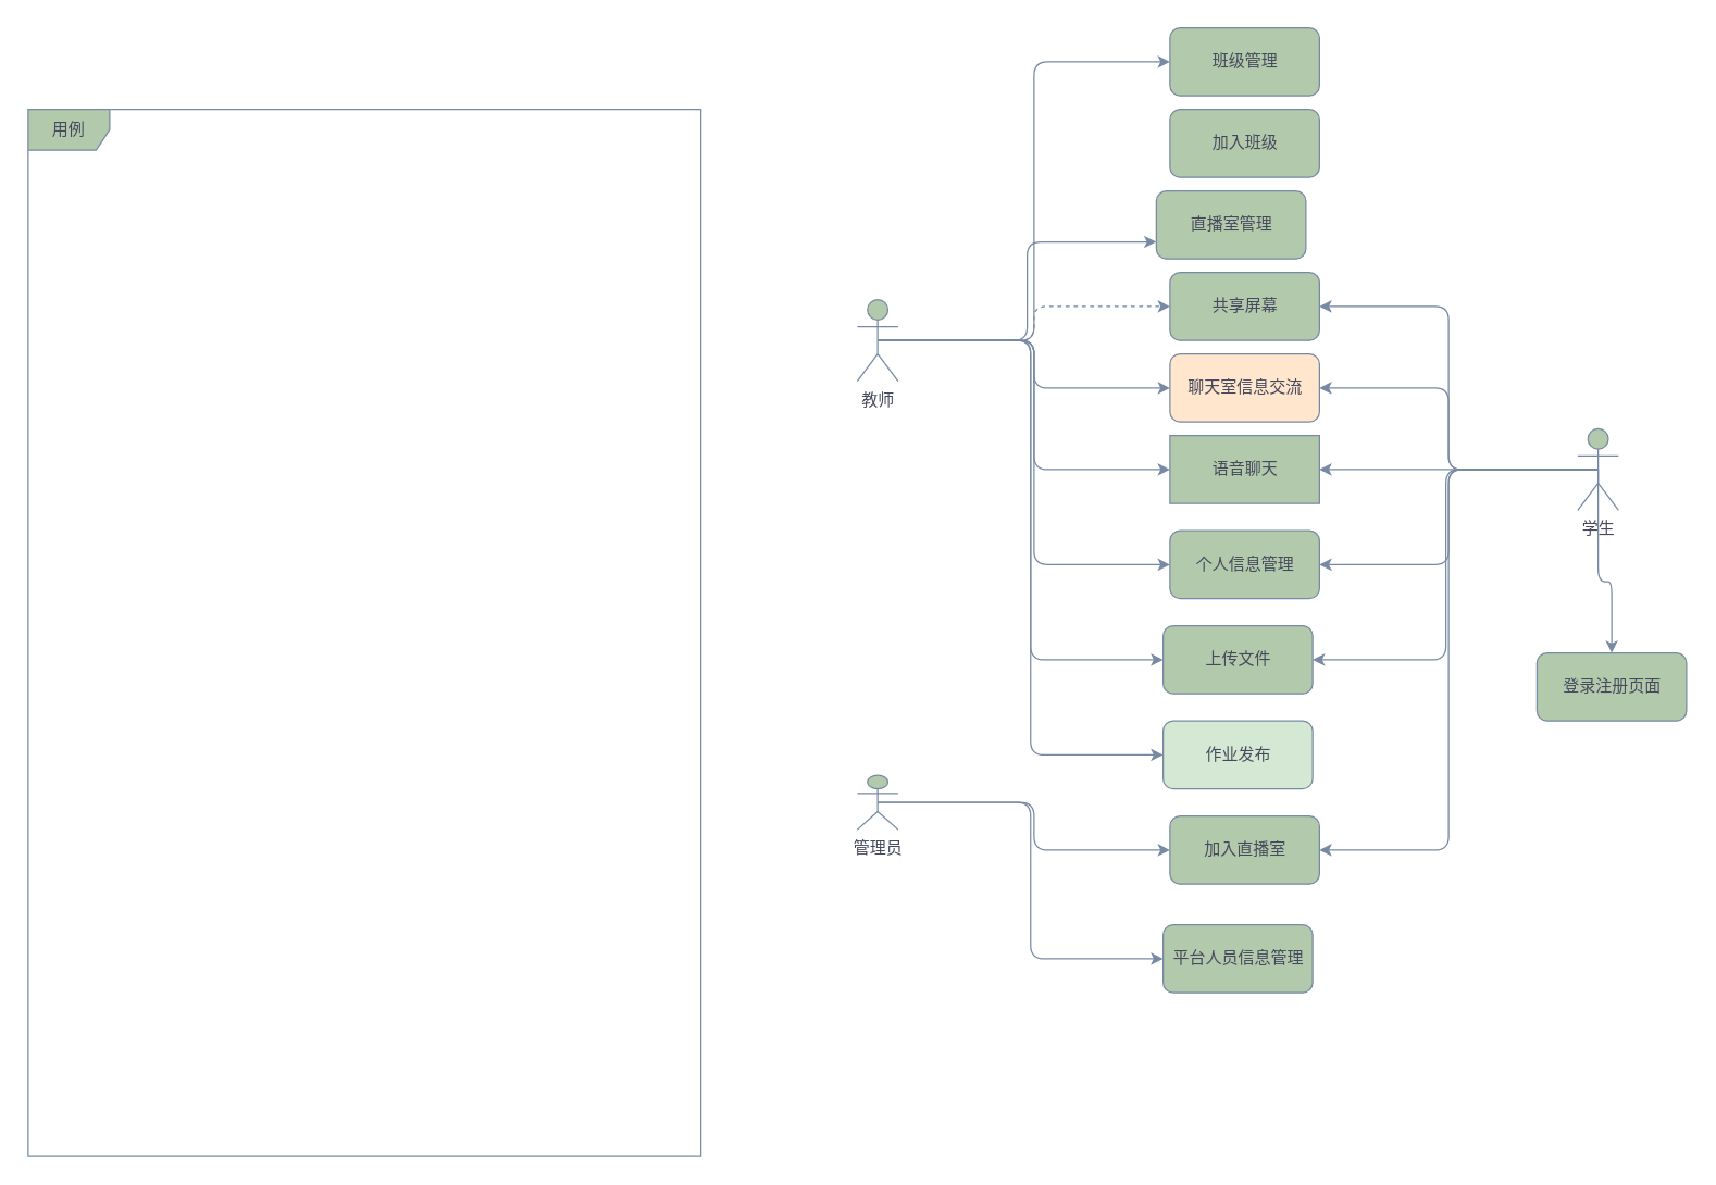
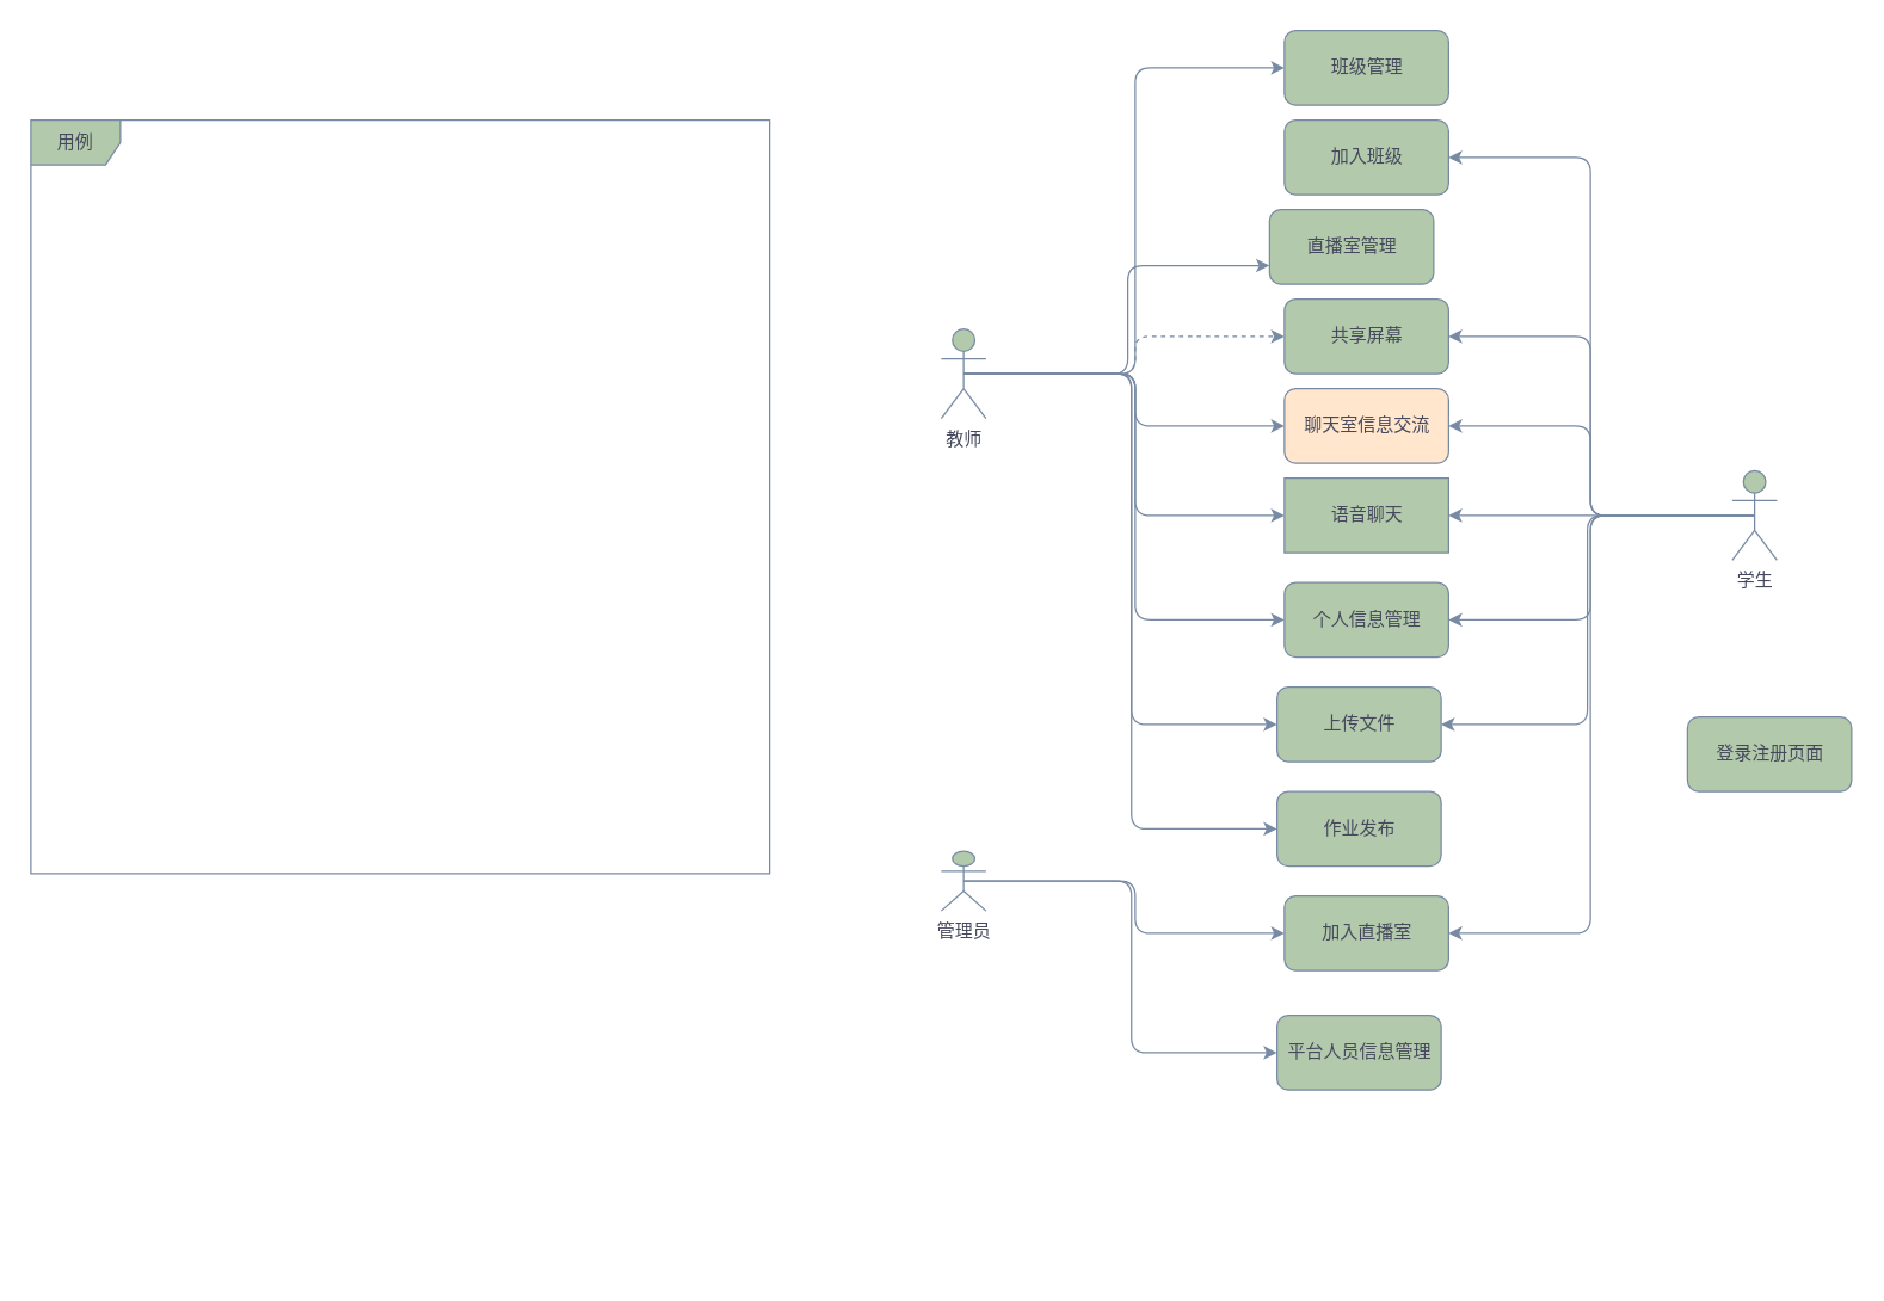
  <mxCell id="0" />
  <mxCell id="1" parent="0" />
- <mxCell id="2" style="edgeStyle=orthogonalEdgeStyle;orthogonalLoop=1;jettySize=auto;html=1;exitX=0.5;exitY=0.5;exitDx=0;exitDy=0;exitPerimeter=0;strokeColor=#788AA3;fontColor=#46495D;" parent="1" source="9" target="34" edge="1"><mxGeometry relative="1" as="geometry" /></mxCell>
+ <mxCell id="2" style="edgeStyle=orthogonalEdgeStyle;orthogonalLoop=1;jettySize=auto;html=1;exitX=0.5;exitY=0.5;exitDx=0;exitDy=0;exitPerimeter=0;entryX=1;entryY=0.5;entryDx=0;entryDy=0;strokeColor=#788AA3;fontColor=#46495D;" parent="1" source="9" target="29" edge="1"><mxGeometry relative="1" as="geometry" /></mxCell>
  <mxCell id="3" style="edgeStyle=orthogonalEdgeStyle;orthogonalLoop=1;jettySize=auto;html=1;exitX=0.5;exitY=0.5;exitDx=0;exitDy=0;exitPerimeter=0;entryX=1;entryY=0.5;entryDx=0;entryDy=0;strokeColor=#788AA3;fontColor=#46495D;" parent="1" source="9" target="33" edge="1"><mxGeometry relative="1" as="geometry"><Array as="points"><mxPoint x="1065" y="345" /><mxPoint x="1065" y="625" /></Array></mxGeometry></mxCell>
  <mxCell id="4" style="edgeStyle=orthogonalEdgeStyle;orthogonalLoop=1;jettySize=auto;html=1;exitX=0.5;exitY=0.5;exitDx=0;exitDy=0;exitPerimeter=0;entryX=1;entryY=0.5;entryDx=0;entryDy=0;strokeColor=#788AA3;fontColor=#46495D;" parent="1" source="9" target="30" edge="1"><mxGeometry relative="1" as="geometry" /></mxCell>
  <mxCell id="5" style="edgeStyle=orthogonalEdgeStyle;orthogonalLoop=1;jettySize=auto;html=1;exitX=0.5;exitY=0.5;exitDx=0;exitDy=0;exitPerimeter=0;entryX=1;entryY=0.5;entryDx=0;entryDy=0;strokeColor=#788AA3;fontColor=#46495D;" parent="1" source="9" target="23" edge="1"><mxGeometry relative="1" as="geometry" /></mxCell>
  <mxCell id="6" style="edgeStyle=orthogonalEdgeStyle;orthogonalLoop=1;jettySize=auto;html=1;exitX=0.5;exitY=0.5;exitDx=0;exitDy=0;exitPerimeter=0;entryX=1;entryY=0.5;entryDx=0;entryDy=0;strokeColor=#788AA3;fontColor=#46495D;" parent="1" source="9" target="32" edge="1"><mxGeometry relative="1" as="geometry"><Array as="points"><mxPoint x="1063" y="345" /><mxPoint x="1063" y="485" /></Array></mxGeometry></mxCell>
  <mxCell id="7" style="edgeStyle=orthogonalEdgeStyle;curved=0;sketch=0;orthogonalLoop=1;jettySize=auto;html=1;exitX=0.5;exitY=0.5;exitDx=0;exitDy=0;exitPerimeter=0;entryX=1;entryY=0.5;entryDx=0;entryDy=0;fontColor=#46495D;strokeColor=#788AA3;fillColor=#B2C9AB;" edge="1" parent="1" source="9" target="27"><mxGeometry relative="1" as="geometry"><Array as="points"><mxPoint x="1065" y="345" /><mxPoint x="1065" y="225" /></Array></mxGeometry></mxCell>
  <mxCell id="8" style="edgeStyle=orthogonalEdgeStyle;curved=0;sketch=0;orthogonalLoop=1;jettySize=auto;html=1;exitX=0.5;exitY=0.5;exitDx=0;exitDy=0;exitPerimeter=0;entryX=1;entryY=0.5;entryDx=0;entryDy=0;fontColor=#46495D;strokeColor=#788AA3;fillColor=#B2C9AB;" edge="1" parent="1" source="9" target="26"><mxGeometry relative="1" as="geometry" /></mxCell>
  <mxCell id="9" value="学生" style="shape=umlActor;verticalLabelPosition=bottom;verticalAlign=top;html=1;fillColor=#B2C9AB;strokeColor=#788AA3;fontColor=#46495D;rounded=1;" parent="1" vertex="1"><mxGeometry x="1160" y="315" width="30" height="60" as="geometry" /></mxCell>
  <mxCell id="10" style="edgeStyle=orthogonalEdgeStyle;orthogonalLoop=1;jettySize=auto;html=1;exitX=0.5;exitY=0.5;exitDx=0;exitDy=0;exitPerimeter=0;entryX=0;entryY=0.5;entryDx=0;entryDy=0;strokeColor=#788AA3;fontColor=#46495D;" parent="1" source="18" target="28" edge="1"><mxGeometry relative="1" as="geometry" /></mxCell>
  <mxCell id="11" style="edgeStyle=orthogonalEdgeStyle;orthogonalLoop=1;jettySize=auto;html=1;exitX=0.5;exitY=0.5;exitDx=0;exitDy=0;exitPerimeter=0;entryX=0;entryY=0.75;entryDx=0;entryDy=0;strokeColor=#788AA3;fontColor=#46495D;" parent="1" source="18" target="24" edge="1"><mxGeometry relative="1" as="geometry" /></mxCell>
  <mxCell id="12" style="edgeStyle=orthogonalEdgeStyle;orthogonalLoop=1;jettySize=auto;html=1;exitX=0.5;exitY=0.5;exitDx=0;exitDy=0;exitPerimeter=0;strokeColor=#788AA3;fontColor=#46495D;dashed=1;" parent="1" source="18" target="27" edge="1"><mxGeometry relative="1" as="geometry" /></mxCell>
  <mxCell id="13" style="edgeStyle=orthogonalEdgeStyle;orthogonalLoop=1;jettySize=auto;html=1;exitX=0.5;exitY=0.5;exitDx=0;exitDy=0;exitPerimeter=0;strokeColor=#788AA3;fontColor=#46495D;" parent="1" source="18" target="30" edge="1"><mxGeometry relative="1" as="geometry" /></mxCell>
  <mxCell id="14" style="edgeStyle=orthogonalEdgeStyle;orthogonalLoop=1;jettySize=auto;html=1;exitX=0.5;exitY=0.5;exitDx=0;exitDy=0;exitPerimeter=0;entryX=0;entryY=0.5;entryDx=0;entryDy=0;strokeColor=#788AA3;fontColor=#46495D;" parent="1" source="18" target="26" edge="1"><mxGeometry relative="1" as="geometry" /></mxCell>
  <mxCell id="15" style="edgeStyle=orthogonalEdgeStyle;orthogonalLoop=1;jettySize=auto;html=1;exitX=0.5;exitY=0.5;exitDx=0;exitDy=0;exitPerimeter=0;entryX=0;entryY=0.5;entryDx=0;entryDy=0;strokeColor=#788AA3;fontColor=#46495D;" parent="1" source="18" target="23" edge="1"><mxGeometry relative="1" as="geometry" /></mxCell>
  <mxCell id="16" style="edgeStyle=orthogonalEdgeStyle;orthogonalLoop=1;jettySize=auto;html=1;exitX=0.5;exitY=0.5;exitDx=0;exitDy=0;exitPerimeter=0;entryX=0;entryY=0.5;entryDx=0;entryDy=0;strokeColor=#788AA3;fontColor=#46495D;" parent="1" source="18" target="32" edge="1"><mxGeometry relative="1" as="geometry" /></mxCell>
  <mxCell id="17" style="edgeStyle=orthogonalEdgeStyle;orthogonalLoop=1;jettySize=auto;html=1;exitX=0.5;exitY=0.5;exitDx=0;exitDy=0;exitPerimeter=0;entryX=0;entryY=0.5;entryDx=0;entryDy=0;strokeColor=#788AA3;fontColor=#46495D;" parent="1" source="18" target="31" edge="1"><mxGeometry relative="1" as="geometry" /></mxCell>
  <mxCell id="18" value="教师" style="shape=umlActor;verticalLabelPosition=bottom;verticalAlign=top;html=1;fillColor=#B2C9AB;strokeColor=#788AA3;fontColor=#46495D;rounded=1;" parent="1" vertex="1"><mxGeometry x="630" y="220" width="30" height="60" as="geometry" /></mxCell>
  <mxCell id="19" style="edgeStyle=orthogonalEdgeStyle;orthogonalLoop=1;jettySize=auto;html=1;exitX=0.5;exitY=0.5;exitDx=0;exitDy=0;exitPerimeter=0;entryX=0;entryY=0.5;entryDx=0;entryDy=0;strokeColor=#788AA3;fontColor=#46495D;" parent="1" source="21" target="25" edge="1"><mxGeometry relative="1" as="geometry" /></mxCell>
  <mxCell id="20" style="edgeStyle=orthogonalEdgeStyle;curved=0;sketch=0;orthogonalLoop=1;jettySize=auto;html=1;exitX=0.5;exitY=0.5;exitDx=0;exitDy=0;exitPerimeter=0;entryX=0;entryY=0.5;entryDx=0;entryDy=0;fontColor=#46495D;strokeColor=#788AA3;fillColor=#B2C9AB;" edge="1" parent="1" source="21" target="33"><mxGeometry relative="1" as="geometry" /></mxCell>
  <mxCell id="21" value="管理员" style="shape=umlActor;verticalLabelPosition=bottom;verticalAlign=top;html=1;fillColor=#B2C9AB;strokeColor=#788AA3;fontColor=#46495D;rounded=1;" parent="1" vertex="1"><mxGeometry x="630" y="570" width="30" height="40" as="geometry" /></mxCell>
- <mxCell id="22" value="用例" style="shape=umlFrame;whiteSpace=wrap;html=1;fillColor=#B2C9AB;strokeColor=#788AA3;fontColor=#46495D;rounded=1;" parent="1" vertex="1"><mxGeometry x="20" y="80" width="495" height="770" as="geometry" /></mxCell>
+ <mxCell id="22" value="用例" style="shape=umlFrame;whiteSpace=wrap;html=1;fillColor=#B2C9AB;strokeColor=#788AA3;fontColor=#46495D;rounded=1;" parent="1" vertex="1"><mxGeometry x="20" y="80" width="495" height="505" as="geometry" /></mxCell>
  <mxCell id="23" value="个人信息管理" style="html=1;fillColor=#B2C9AB;strokeColor=#788AA3;fontColor=#46495D;rounded=1;" parent="1" vertex="1"><mxGeometry x="860" y="390" width="110" height="50" as="geometry" /></mxCell>
  <mxCell id="24" value="直播室管理" style="html=1;fillColor=#B2C9AB;strokeColor=#788AA3;fontColor=#46495D;rounded=1;" parent="1" vertex="1"><mxGeometry x="850" y="140" width="110" height="50" as="geometry" /></mxCell>
  <mxCell id="25" value="平台人员信息管理" style="html=1;fillColor=#B2C9AB;strokeColor=#788AA3;fontColor=#46495D;rounded=1;" parent="1" vertex="1"><mxGeometry x="855" y="680" width="110" height="50" as="geometry" /></mxCell>
  <mxCell id="26" value="语音聊天" style="html=1;fillColor=#B2C9AB;strokeColor=#788AA3;fontColor=#46495D;rounded=0;" parent="1" vertex="1"><mxGeometry x="860" y="320" width="110" height="50" as="geometry" /></mxCell>
  <mxCell id="27" value="共享屏幕" style="html=1;fillColor=#B2C9AB;strokeColor=#788AA3;fontColor=#46495D;rounded=1;" parent="1" vertex="1"><mxGeometry x="860" y="200" width="110" height="50" as="geometry" /></mxCell>
  <mxCell id="28" value="班级管理" style="html=1;fillColor=#B2C9AB;strokeColor=#788AA3;fontColor=#46495D;rounded=1;" parent="1" vertex="1"><mxGeometry x="860" y="20" width="110" height="50" as="geometry" /></mxCell>
  <mxCell id="29" value="加入班级" style="html=1;fillColor=#B2C9AB;strokeColor=#788AA3;fontColor=#46495D;rounded=1;" parent="1" vertex="1"><mxGeometry x="860" y="80" width="110" height="50" as="geometry" /></mxCell>
  <mxCell id="30" value="聊天室信息交流" style="html=1;fillColor=#ffe6cc;strokeColor=#788AA3;fontColor=#46495D;rounded=1;" parent="1" vertex="1"><mxGeometry x="860" y="260" width="110" height="50" as="geometry" /></mxCell>
- <mxCell id="31" value="作业发布" style="html=1;fillColor=#d5e8d4;strokeColor=#788AA3;fontColor=#46495D;rounded=1;" parent="1" vertex="1"><mxGeometry x="855" y="530" width="110" height="50" as="geometry" /></mxCell>
+ <mxCell id="31" value="作业发布" style="html=1;fillColor=#B2C9AB;strokeColor=#788AA3;fontColor=#46495D;rounded=1;" parent="1" vertex="1"><mxGeometry x="855" y="530" width="110" height="50" as="geometry" /></mxCell>
  <mxCell id="32" value="上传文件" style="html=1;fillColor=#B2C9AB;strokeColor=#788AA3;fontColor=#46495D;rounded=1;" parent="1" vertex="1"><mxGeometry x="855" y="460" width="110" height="50" as="geometry" /></mxCell>
  <mxCell id="33" value="加入直播室" style="html=1;fillColor=#B2C9AB;strokeColor=#788AA3;fontColor=#46495D;rounded=1;" parent="1" vertex="1"><mxGeometry x="860" y="600" width="110" height="50" as="geometry" /></mxCell>
  <mxCell id="34" value="登录注册页面" style="html=1;rounded=1;sketch=0;fontColor=#46495D;strokeColor=#788AA3;fillColor=#B2C9AB;" vertex="1" parent="1"><mxGeometry x="1130" y="480" width="110" height="50" as="geometry" /></mxCell>
